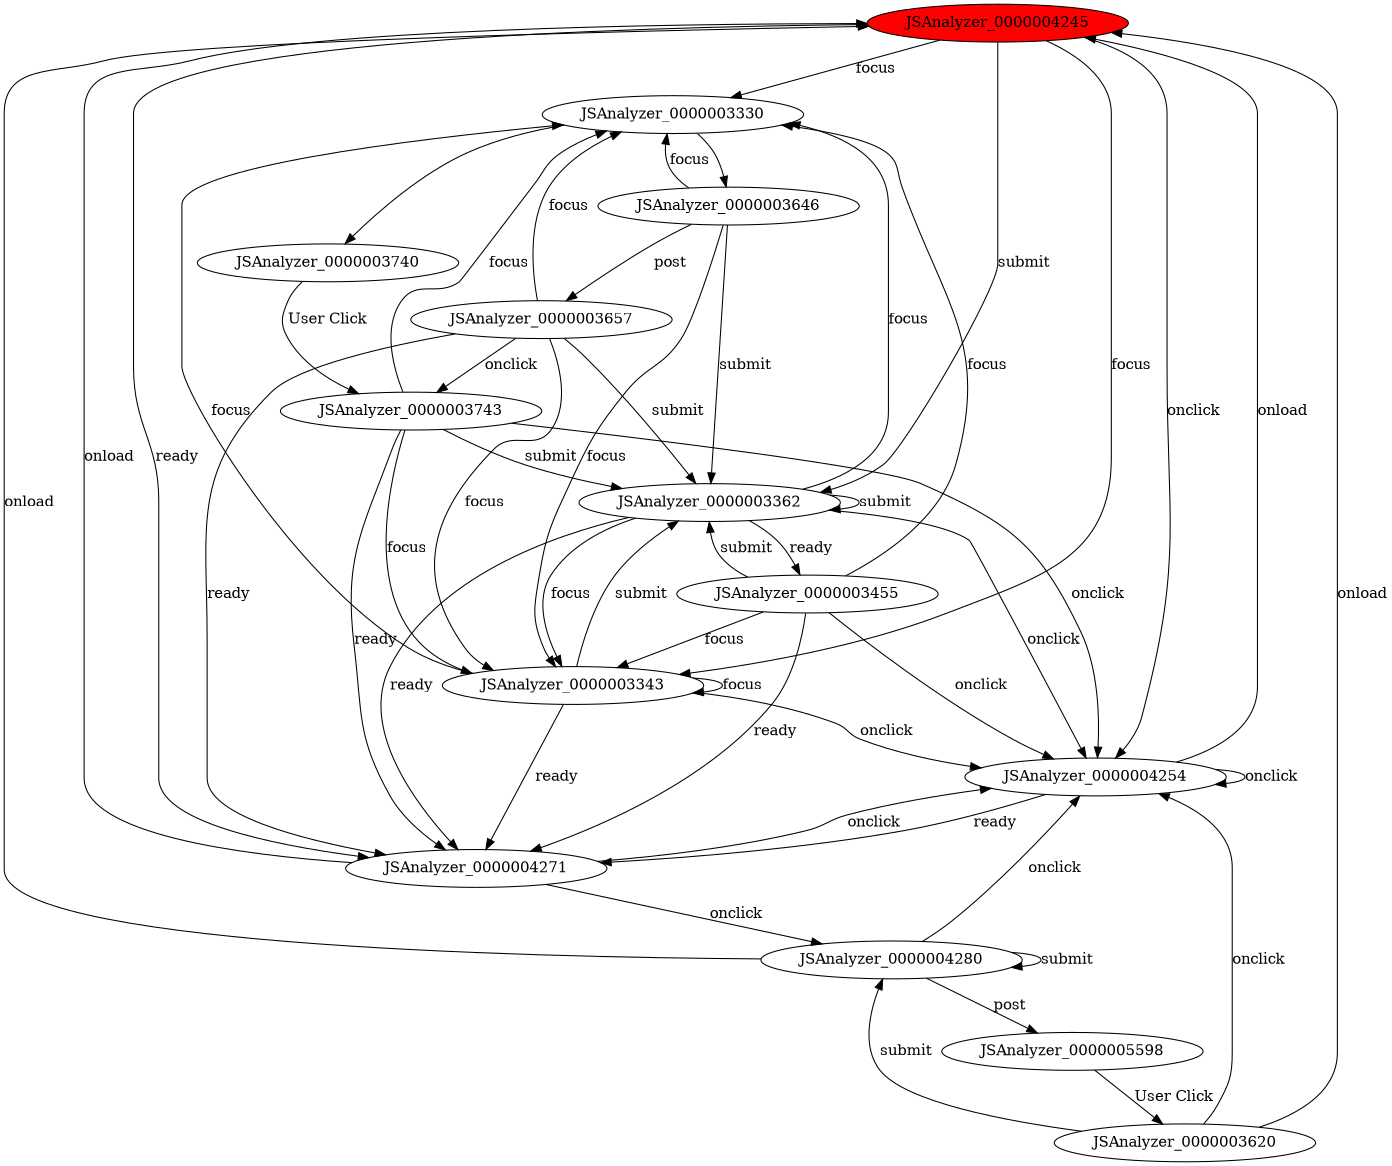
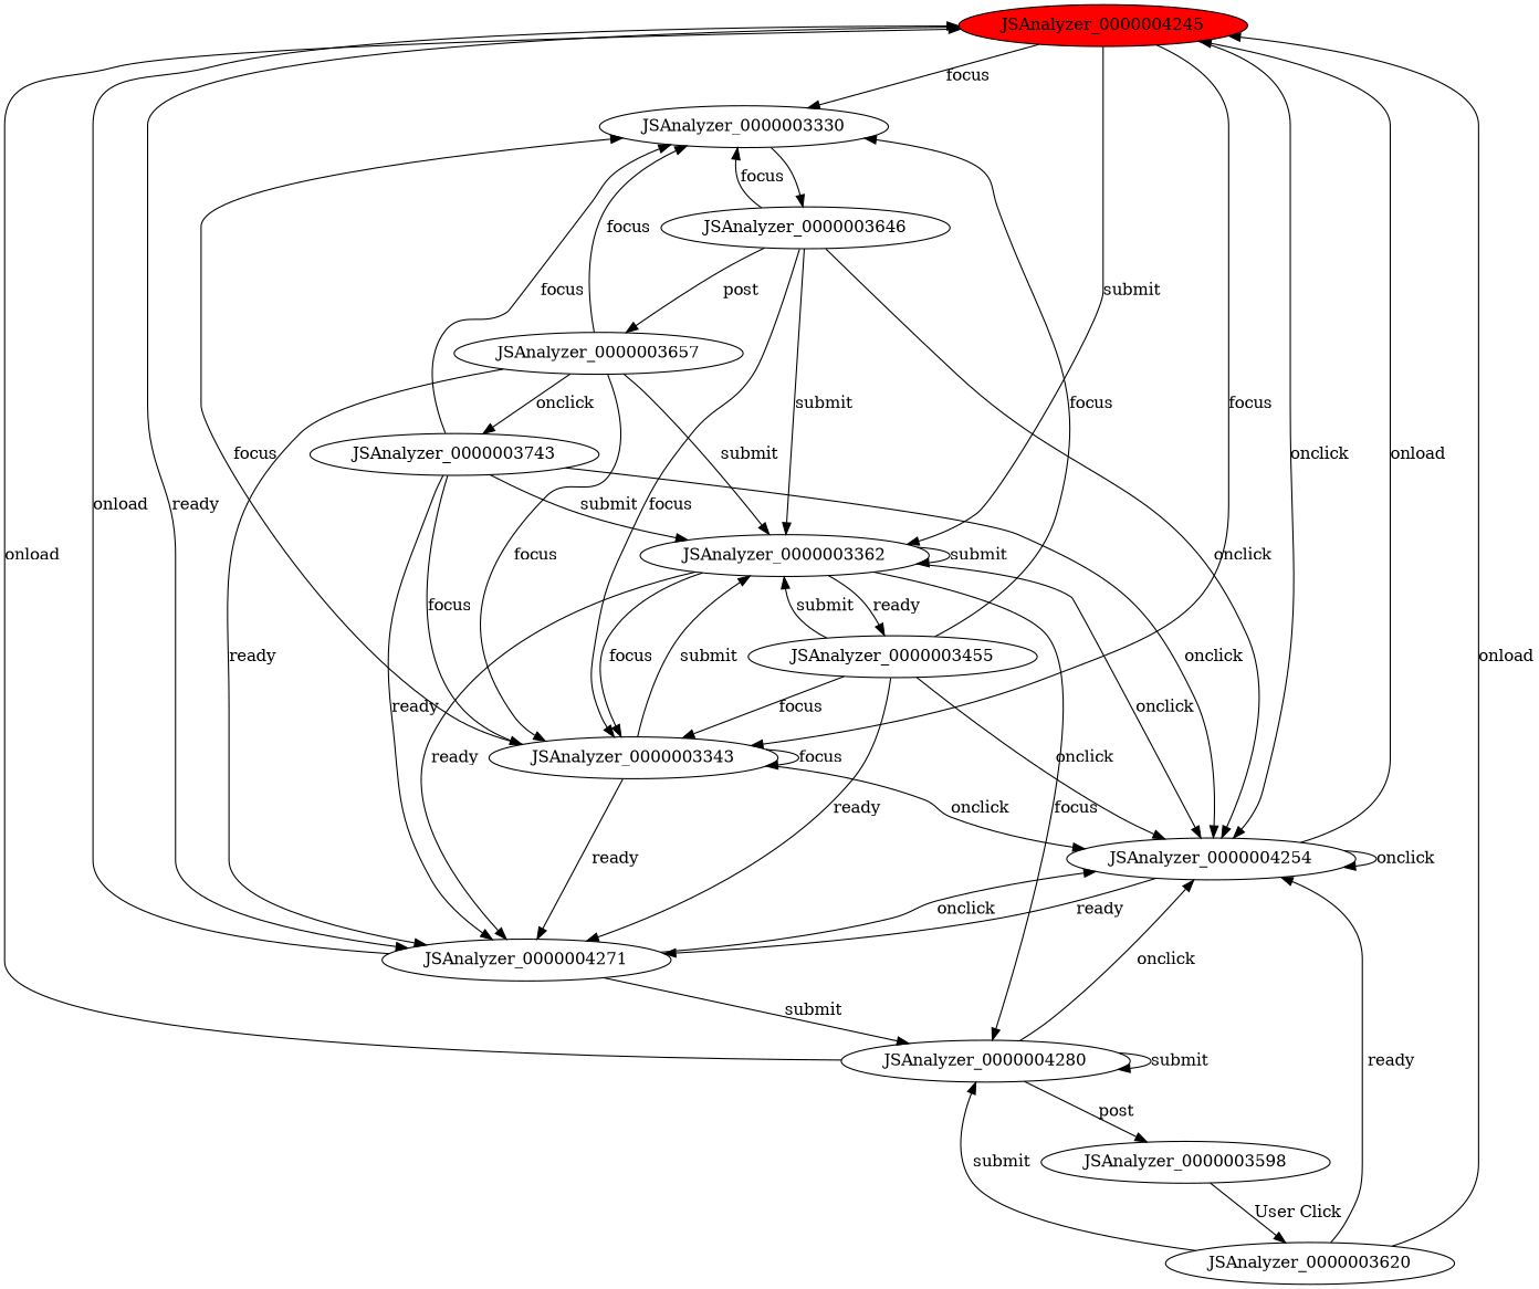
  digraph {
    JSAnalyzer_0000004245 [fillcolor=red style=filled]
    JSAnalyzer_0000004254
    JSAnalyzer_0000004271
    JSAnalyzer_0000003330
    JSAnalyzer_0000003343
    JSAnalyzer_0000003362
    JSAnalyzer_0000004280
    JSAnalyzer_0000003646
-   JSAnalyzer_0000003740
    JSAnalyzer_0000003657
    JSAnalyzer_0000003743
    JSAnalyzer_0000003455
-   JSAnalyzer_0000003598 [label=JSAnalyzer_0000005598]
+   JSAnalyzer_0000003598
    JSAnalyzer_0000003620
    JSAnalyzer_0000004245 -> JSAnalyzer_0000004254 [label=onclick]
    JSAnalyzer_0000004245 -> JSAnalyzer_0000004271 [label=ready]
    JSAnalyzer_0000004245 -> JSAnalyzer_0000003330 [label=focus]
    JSAnalyzer_0000004245 -> JSAnalyzer_0000003343 [label=focus]
    JSAnalyzer_0000004245 -> JSAnalyzer_0000003362 [label=submit]
    JSAnalyzer_0000004254 -> JSAnalyzer_0000004245 [label=onload]
    JSAnalyzer_0000004254 -> JSAnalyzer_0000004254 [label=onclick]
    JSAnalyzer_0000004254 -> JSAnalyzer_0000004271 [label=ready]
    JSAnalyzer_0000004271 -> JSAnalyzer_0000004245 [label=onload]
    JSAnalyzer_0000004271 -> JSAnalyzer_0000004254 [label=onclick]
-   JSAnalyzer_0000004271 -> JSAnalyzer_0000004280 [label=onclick]
+   JSAnalyzer_0000004271 -> JSAnalyzer_0000004280 [label=submit]
    JSAnalyzer_0000003330 -> JSAnalyzer_0000003646
-   JSAnalyzer_0000003330 -> JSAnalyzer_0000003740
    JSAnalyzer_0000003343 -> JSAnalyzer_0000004254 [label=onclick]
    JSAnalyzer_0000003343 -> JSAnalyzer_0000004271 [label=ready]
    JSAnalyzer_0000003343 -> JSAnalyzer_0000003330 [label=focus]
    JSAnalyzer_0000003343 -> JSAnalyzer_0000003343 [label=focus]
    JSAnalyzer_0000003343 -> JSAnalyzer_0000003362 [label=submit]
    JSAnalyzer_0000003362 -> JSAnalyzer_0000004254 [label=onclick]
    JSAnalyzer_0000003362 -> JSAnalyzer_0000004271 [label=ready]
-   JSAnalyzer_0000003362 -> JSAnalyzer_0000003330 [label=focus]
+   JSAnalyzer_0000003362 -> JSAnalyzer_0000004280 [label=focus]
    JSAnalyzer_0000003362 -> JSAnalyzer_0000003343 [label=focus]
    JSAnalyzer_0000003362 -> JSAnalyzer_0000003362 [label=submit]
    JSAnalyzer_0000003362 -> JSAnalyzer_0000003455 [label=ready]
    JSAnalyzer_0000004280 -> JSAnalyzer_0000004245 [label=onload]
    JSAnalyzer_0000004280 -> JSAnalyzer_0000004254 [label=onclick]
    JSAnalyzer_0000004280 -> JSAnalyzer_0000004280 [label=submit]
    JSAnalyzer_0000004280 -> JSAnalyzer_0000003598 [label=post]
+   JSAnalyzer_0000003646 -> JSAnalyzer_0000004254 [label=onclick]
    JSAnalyzer_0000003646 -> JSAnalyzer_0000003330 [label=focus]
    JSAnalyzer_0000003646 -> JSAnalyzer_0000003343 [label=focus]
    JSAnalyzer_0000003646 -> JSAnalyzer_0000003362 [label=submit]
    JSAnalyzer_0000003646 -> JSAnalyzer_0000003657 [label=post]
-   JSAnalyzer_0000003740 -> JSAnalyzer_0000003743 [label="User Click"]
    JSAnalyzer_0000003657 -> JSAnalyzer_0000004271 [label=ready]
    JSAnalyzer_0000003657 -> JSAnalyzer_0000003330 [label=focus]
    JSAnalyzer_0000003657 -> JSAnalyzer_0000003343 [label=focus]
    JSAnalyzer_0000003657 -> JSAnalyzer_0000003362 [label=submit]
    JSAnalyzer_0000003657 -> JSAnalyzer_0000003743 [label=onclick]
    JSAnalyzer_0000003743 -> JSAnalyzer_0000004254 [label=onclick]
    JSAnalyzer_0000003743 -> JSAnalyzer_0000004271 [label=ready]
    JSAnalyzer_0000003743 -> JSAnalyzer_0000003330 [label=focus]
    JSAnalyzer_0000003743 -> JSAnalyzer_0000003343 [label=focus]
    JSAnalyzer_0000003743 -> JSAnalyzer_0000003362 [label=submit]
    JSAnalyzer_0000003455 -> JSAnalyzer_0000004254 [label=onclick]
    JSAnalyzer_0000003455 -> JSAnalyzer_0000004271 [label=ready]
    JSAnalyzer_0000003455 -> JSAnalyzer_0000003330 [label=focus]
    JSAnalyzer_0000003455 -> JSAnalyzer_0000003343 [label=focus]
    JSAnalyzer_0000003455 -> JSAnalyzer_0000003362 [label=submit]
    JSAnalyzer_0000003598 -> JSAnalyzer_0000003620 [label="User Click"]
    JSAnalyzer_0000003620 -> JSAnalyzer_0000004245 [label=onload]
-   JSAnalyzer_0000003620 -> JSAnalyzer_0000004254 [label=onclick]
+   JSAnalyzer_0000003620 -> JSAnalyzer_0000004254 [label=ready]
    JSAnalyzer_0000003620 -> JSAnalyzer_0000004280 [label=submit]
  }
